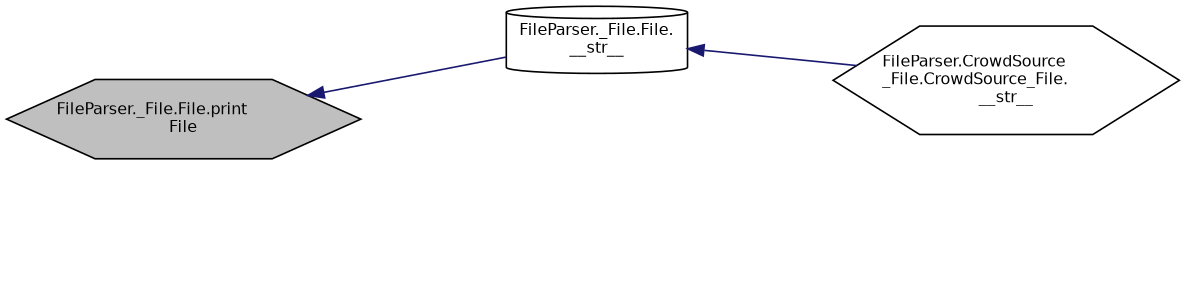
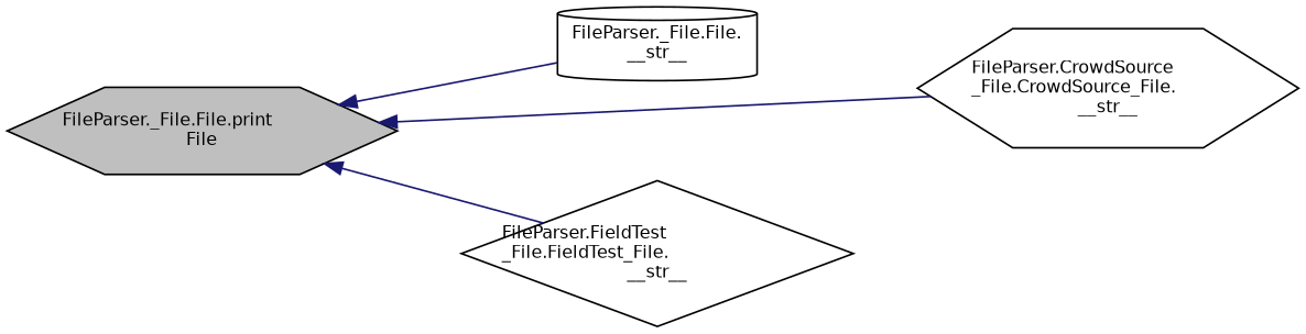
  digraph {
    rankdir=LR
    node [color=black fillcolor=white fontname=Helvetica fontsize=10 shape=hexagon style=filled]
    edge [color=midnightblue dir=back fontname=Helvetica fontsize=10 labelfontname=Helvetica labelfontsize=10 style=solid]
    n1 [fillcolor=grey75 fontcolor=black height=0.2 label="FileParser._File.File.print\lFile" width=0.4]
    n2 [height=0.2 label="FileParser._File.File.\l__str__" shape=cylinder width=0.4]
    n3 [height=0.2 label="FileParser.CrowdSource\l_File.CrowdSource_File.\l__str__" width=0.4]
+   n4 [height=0.2 label="FileParser.FieldTest\l_File.FieldTest_File.\l__str__" shape=diamond width=0.4]
    n1 -> n2
-   n2 -> n3
+   n1 -> n3
+   n1 -> n4
  }
